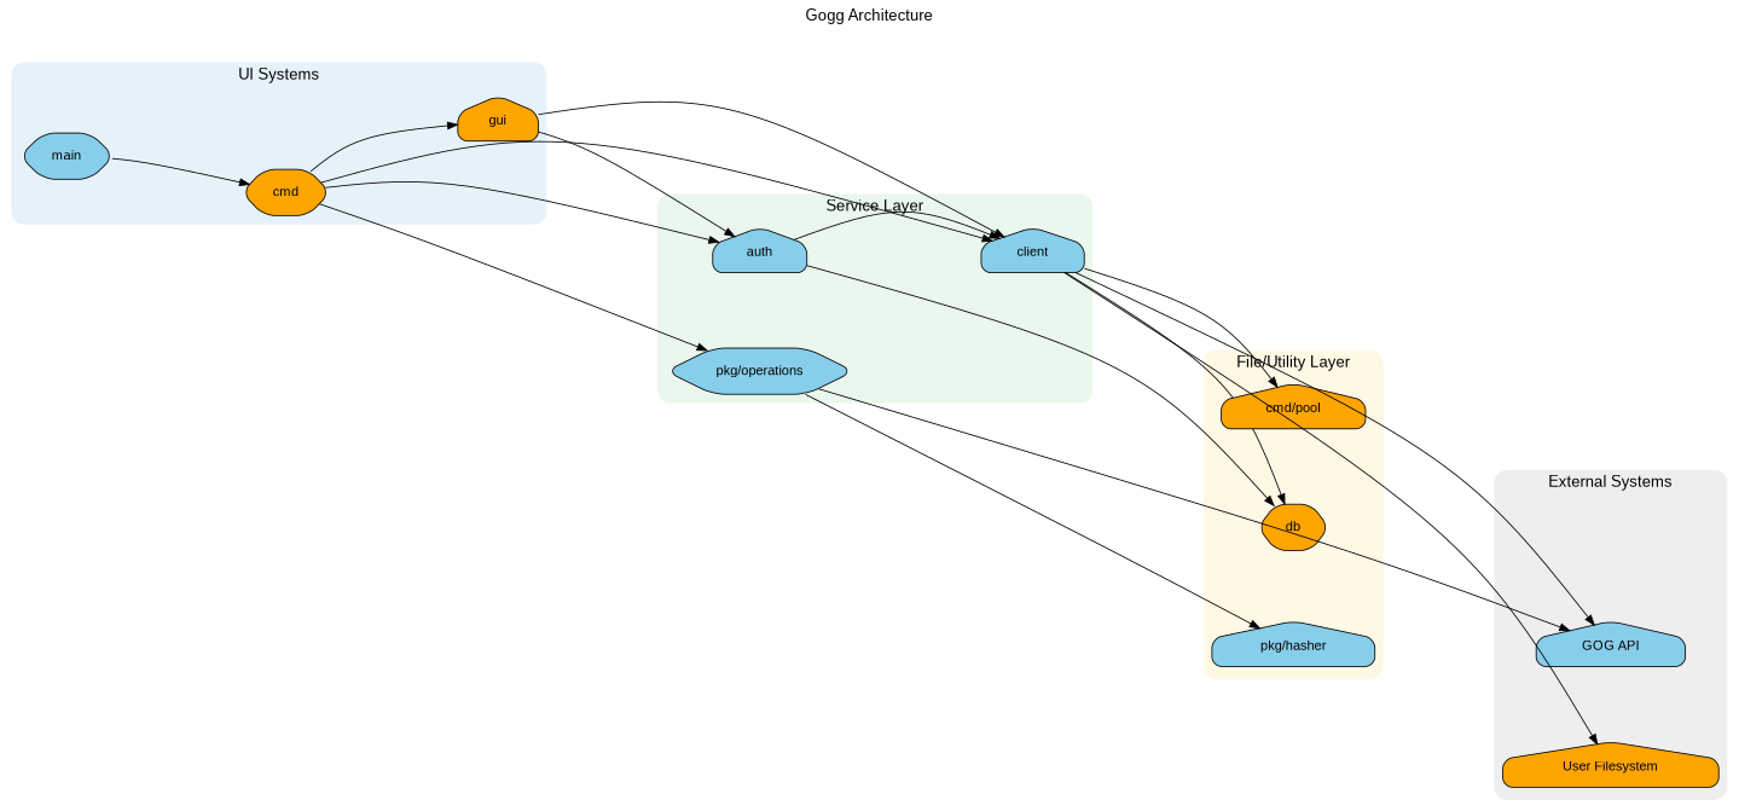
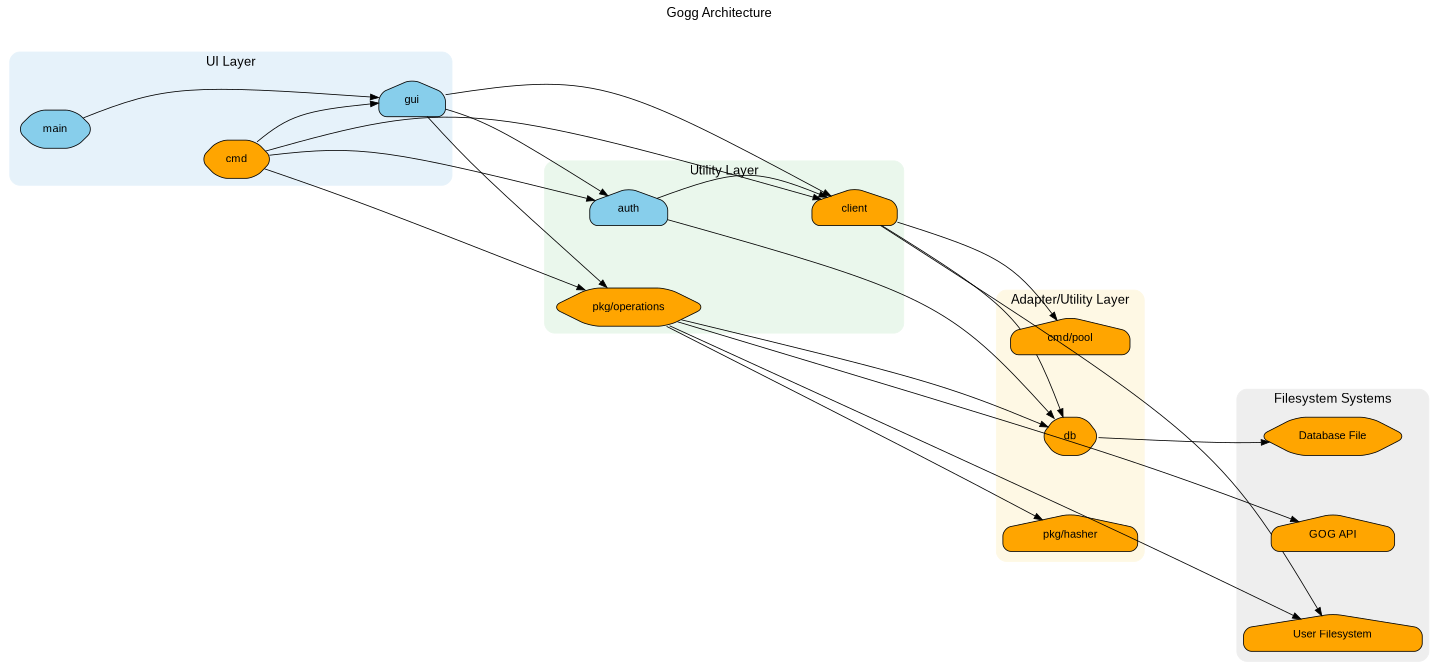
  digraph {
    compound=true
    fontname=Arial
    fontsize=16
    label="Gogg Architecture"
    labelloc=t
    nodesep=1.0
    rankdir=LR
    ranksep=1.8
    splines=curved
    node [fillcolor=skyblue fontname=Arial margin="0.2,0.1" shape=house style="rounded,filled"]
    n1 [label=main shape=hexagon]
    n2 [fillcolor=orange label=cmd shape=hexagon]
-   n3 [fillcolor=orange label=gui]
+   n3 [label=gui]
    n4 [label=auth]
-   n5 [label=client]
-   n6 [label="pkg/operations" shape=hexagon]
+   n5 [fillcolor=orange label=client]
+   n6 [fillcolor=orange label="pkg/operations" shape=hexagon]
    n7 [fillcolor=orange label=db shape=hexagon]
-   n8 [label="pkg/hasher"]
+   n8 [fillcolor=orange label="pkg/hasher"]
    n9 [fillcolor=orange label="cmd/pool"]
-   n10 [label="GOG API"]
+   n10 [fillcolor=orange label="GOG API"]
+   n11 [fillcolor=orange label="Database File" shape=hexagon]
    n12 [fillcolor=orange label="User Filesystem"]
    subgraph cluster_1 {
      color="#e6f2fa"
-     label="UI Systems"
+     label="UI Layer"
      style="rounded,filled"
      n1
      n2
      n3
    }
    subgraph cluster_2 {
      color="#eaf7ec"
-     label="Service Layer"
+     label="Utility Layer"
      style="rounded,filled"
      n4
      n5
      n6
    }
    subgraph cluster_3 {
      color="#fef8e4"
-     label="File/Utility Layer"
+     label="Adapter/Utility Layer"
      style="rounded,filled"
      n7
      n8
      n9
    }
    subgraph cluster_4 {
      color="#eeeeee"
-     label="External Systems"
+     label="Filesystem Systems"
      style="rounded,filled"
      n10
+     n11
      n12
    }
-   n1 -> n2
+   n1 -> n3
    n2 -> n3
    n2 -> n4
    n2 -> n5
    n2 -> n6
    n3 -> n4
    n3 -> n5
+   n3 -> n6
    n4 -> n5
    n4 -> n7
    n5 -> n7
    n5 -> n9
-   n5 -> n10
    n5 -> n12
+   n6 -> n7
    n6 -> n8
    n6 -> n10
+   n6 -> n12
+   n7 -> n11
  }
